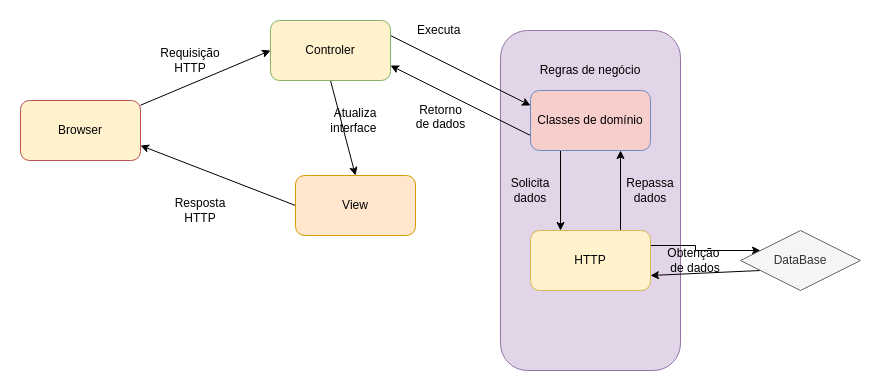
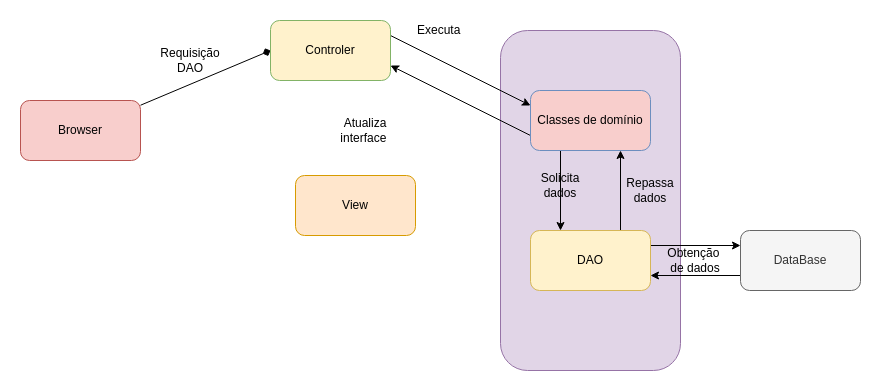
  <mxCell id="0" />
  <mxCell id="1" parent="0" />
  <mxCell id="2" value="" style="rounded=1;whiteSpace=wrap;html=1;fillColor=#e1d5e7;strokeColor=#9673a6;" vertex="1" parent="1"><mxGeometry x="500" y="30" width="180" height="340" as="geometry" /></mxCell>
- <mxCell id="3" style="rounded=0;orthogonalLoop=1;jettySize=auto;html=1;entryX=0;entryY=0.5;entryDx=0;entryDy=0;" edge="1" parent="1" source="4" target="7"><mxGeometry relative="1" as="geometry" /></mxCell>
- <mxCell id="4" value="Browser" style="rounded=1;whiteSpace=wrap;html=1;fillColor=#fff2cc;strokeColor=#b85450;" vertex="1" parent="1"><mxGeometry x="20" y="100" width="120" height="60" as="geometry" /></mxCell>
- <mxCell id="5" style="edgeStyle=none;rounded=0;orthogonalLoop=1;jettySize=auto;html=1;exitX=0.5;exitY=1;exitDx=0;exitDy=0;entryX=0.5;entryY=0;entryDx=0;entryDy=0;" edge="1" parent="1" source="7" target="9"><mxGeometry relative="1" as="geometry" /></mxCell>
+ <mxCell id="3" style="rounded=0;orthogonalLoop=1;jettySize=auto;html=1;entryX=0;entryY=0.5;entryDx=0;entryDy=0;endArrow=diamond;" edge="1" parent="1" source="4" target="7"><mxGeometry relative="1" as="geometry" /></mxCell>
+ <mxCell id="4" value="Browser" style="rounded=1;whiteSpace=wrap;html=1;fillColor=#f8cecc;strokeColor=#b85450;" vertex="1" parent="1"><mxGeometry x="20" y="100" width="120" height="60" as="geometry" /></mxCell>
  <mxCell id="6" style="edgeStyle=none;rounded=0;orthogonalLoop=1;jettySize=auto;html=1;exitX=1;exitY=0.25;exitDx=0;exitDy=0;entryX=0;entryY=0.25;entryDx=0;entryDy=0;" edge="1" parent="1" source="7" target="12"><mxGeometry relative="1" as="geometry" /></mxCell>
  <mxCell id="7" value="Controler" style="rounded=1;whiteSpace=wrap;html=1;fillColor=#fff2cc;strokeColor=#82b366;" vertex="1" parent="1"><mxGeometry x="270" y="20" width="120" height="60" as="geometry" /></mxCell>
- <mxCell id="8" style="edgeStyle=none;rounded=0;orthogonalLoop=1;jettySize=auto;html=1;exitX=0;exitY=0.5;exitDx=0;exitDy=0;entryX=1;entryY=0.75;entryDx=0;entryDy=0;" edge="1" parent="1" source="9" target="4"><mxGeometry relative="1" as="geometry" /></mxCell>
  <mxCell id="9" value="View" style="rounded=1;whiteSpace=wrap;html=1;fillColor=#ffe6cc;strokeColor=#d79b00;" vertex="1" parent="1"><mxGeometry x="295" y="175" width="120" height="60" as="geometry" /></mxCell>
  <mxCell id="10" style="edgeStyle=orthogonalEdgeStyle;rounded=0;orthogonalLoop=1;jettySize=auto;html=1;exitX=0.25;exitY=1;exitDx=0;exitDy=0;entryX=0.25;entryY=0;entryDx=0;entryDy=0;" edge="1" parent="1" source="12" target="15"><mxGeometry relative="1" as="geometry" /></mxCell>
  <mxCell id="11" style="edgeStyle=none;rounded=0;orthogonalLoop=1;jettySize=auto;html=1;exitX=0;exitY=0.75;exitDx=0;exitDy=0;entryX=1;entryY=0.75;entryDx=0;entryDy=0;" edge="1" parent="1" source="12" target="7"><mxGeometry relative="1" as="geometry" /></mxCell>
  <mxCell id="12" value="Classes de domínio" style="rounded=1;whiteSpace=wrap;html=1;fillColor=#f8cecc;strokeColor=#6c8ebf;" vertex="1" parent="1"><mxGeometry x="530" y="90" width="120" height="60" as="geometry" /></mxCell>
  <mxCell id="13" style="edgeStyle=orthogonalEdgeStyle;rounded=0;orthogonalLoop=1;jettySize=auto;html=1;exitX=1;exitY=0.25;exitDx=0;exitDy=0;entryX=0;entryY=0.25;entryDx=0;entryDy=0;" edge="1" parent="1" source="15" target="17"><mxGeometry relative="1" as="geometry" /></mxCell>
  <mxCell id="14" style="edgeStyle=orthogonalEdgeStyle;rounded=0;orthogonalLoop=1;jettySize=auto;html=1;exitX=0.75;exitY=0;exitDx=0;exitDy=0;entryX=0.75;entryY=1;entryDx=0;entryDy=0;" edge="1" parent="1" source="15" target="12"><mxGeometry relative="1" as="geometry" /></mxCell>
- <mxCell id="15" value="HTTP" style="rounded=1;whiteSpace=wrap;html=1;fillColor=#fff2cc;strokeColor=#d6b656;" vertex="1" parent="1"><mxGeometry x="530" y="230" width="120" height="60" as="geometry" /></mxCell>
+ <mxCell id="15" value="DAO" style="rounded=1;whiteSpace=wrap;html=1;fillColor=#fff2cc;strokeColor=#d6b656;" vertex="1" parent="1"><mxGeometry x="530" y="230" width="120" height="60" as="geometry" /></mxCell>
  <mxCell id="16" style="edgeStyle=none;rounded=0;orthogonalLoop=1;jettySize=auto;html=1;exitX=0;exitY=0.75;exitDx=0;exitDy=0;entryX=1;entryY=0.75;entryDx=0;entryDy=0;" edge="1" parent="1" source="17" target="15"><mxGeometry relative="1" as="geometry" /></mxCell>
- <mxCell id="17" value="DataBase" style="rhombus;whiteSpace=wrap;html=1;fillColor=#f5f5f5;strokeColor=#666666;fontColor=#333333;" vertex="1" parent="1"><mxGeometry x="740" y="230" width="120" height="60" as="geometry" /></mxCell>
- <mxCell id="18" value="Regras de negócio" style="text;html=1;strokeColor=none;fillColor=none;align=center;verticalAlign=middle;whiteSpace=wrap;rounded=0;" vertex="1" parent="1"><mxGeometry x="530" y="60" width="120" height="20" as="geometry" /></mxCell>
- <mxCell id="19" value="Requisição HTTP" style="text;html=1;strokeColor=none;fillColor=none;align=center;verticalAlign=middle;whiteSpace=wrap;rounded=0;" vertex="1" parent="1"><mxGeometry x="170" y="50" width="40" height="20" as="geometry" /></mxCell>
- <mxCell id="20" value="Resposta&lt;br&gt;HTTP" style="text;html=1;strokeColor=none;fillColor=none;align=center;verticalAlign=middle;whiteSpace=wrap;rounded=0;" vertex="1" parent="1"><mxGeometry x="180" y="200" width="40" height="20" as="geometry" /></mxCell>
+ <mxCell id="17" value="DataBase" style="rounded=1;whiteSpace=wrap;html=1;fillColor=#f5f5f5;strokeColor=#666666;fontColor=#333333;" vertex="1" parent="1"><mxGeometry x="740" y="230" width="120" height="60" as="geometry" /></mxCell>
+ <mxCell id="19" value="Requisição DAO" style="text;html=1;strokeColor=none;fillColor=none;align=center;verticalAlign=middle;whiteSpace=wrap;rounded=0;" vertex="1" parent="1"><mxGeometry x="170" y="50" width="40" height="20" as="geometry" /></mxCell>
  <mxCell id="21" value="Obtenção&amp;nbsp; de dados" style="text;html=1;strokeColor=none;fillColor=none;align=center;verticalAlign=middle;whiteSpace=wrap;rounded=0;" vertex="1" parent="1"><mxGeometry x="675" y="250" width="40" height="20" as="geometry" /></mxCell>
  <mxCell id="22" value="Repassa dados" style="text;html=1;strokeColor=none;fillColor=none;align=center;verticalAlign=middle;whiteSpace=wrap;rounded=0;" vertex="1" parent="1"><mxGeometry x="630" y="180" width="40" height="20" as="geometry" /></mxCell>
- <mxCell id="23" value="Solicita dados" style="text;html=1;strokeColor=none;fillColor=none;align=center;verticalAlign=middle;whiteSpace=wrap;rounded=0;" vertex="1" parent="1"><mxGeometry x="510" y="180" width="40" height="20" as="geometry" /></mxCell>
- <mxCell id="24" value="Atualiza interface&amp;nbsp;" style="text;html=1;strokeColor=none;fillColor=none;align=center;verticalAlign=middle;whiteSpace=wrap;rounded=0;" vertex="1" parent="1"><mxGeometry x="330" y="110" width="50" height="20" as="geometry" /></mxCell>
+ <mxCell id="23" value="Solicita dados" style="text;html=1;strokeColor=none;fillColor=none;align=center;verticalAlign=middle;whiteSpace=wrap;rounded=0;" vertex="1" parent="1"><mxGeometry x="540" y="175" width="40" height="20" as="geometry" /></mxCell>
+ <mxCell id="24" value="Atualiza interface&amp;nbsp;" style="text;html=1;strokeColor=none;fillColor=none;align=center;verticalAlign=middle;whiteSpace=wrap;rounded=0;" vertex="1" parent="1"><mxGeometry x="340" y="120" width="50" height="20" as="geometry" /></mxCell>
  <mxCell id="25" value="Executa" style="text;html=1;resizable=0;points=[];autosize=1;align=left;verticalAlign=top;spacingTop=-4;" vertex="1" parent="1"><mxGeometry x="415" y="20" width="60" height="20" as="geometry" /></mxCell>
- <mxCell id="26" value="Retorno &lt;br&gt;de dados&lt;br&gt;" style="text;html=1;resizable=0;points=[];autosize=1;align=center;verticalAlign=top;spacingTop=-4;" vertex="1" parent="1"><mxGeometry x="410" y="100" width="60" height="30" as="geometry" /></mxCell>
